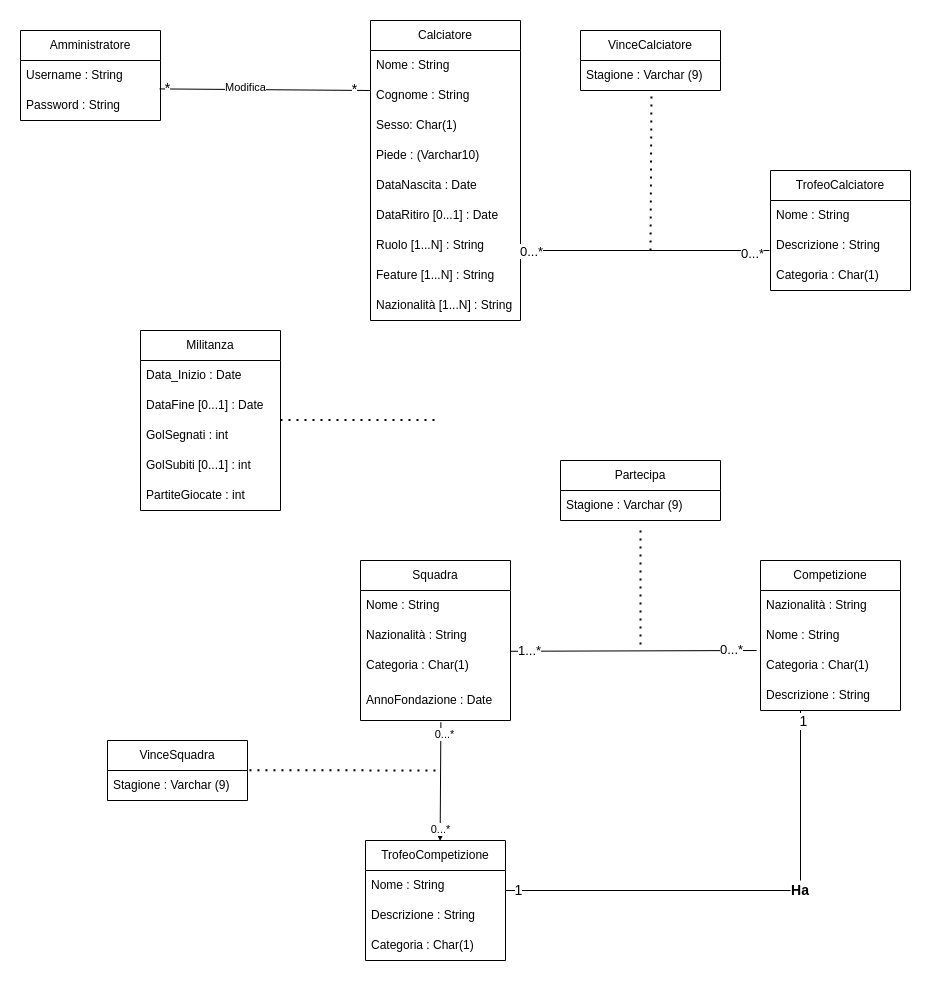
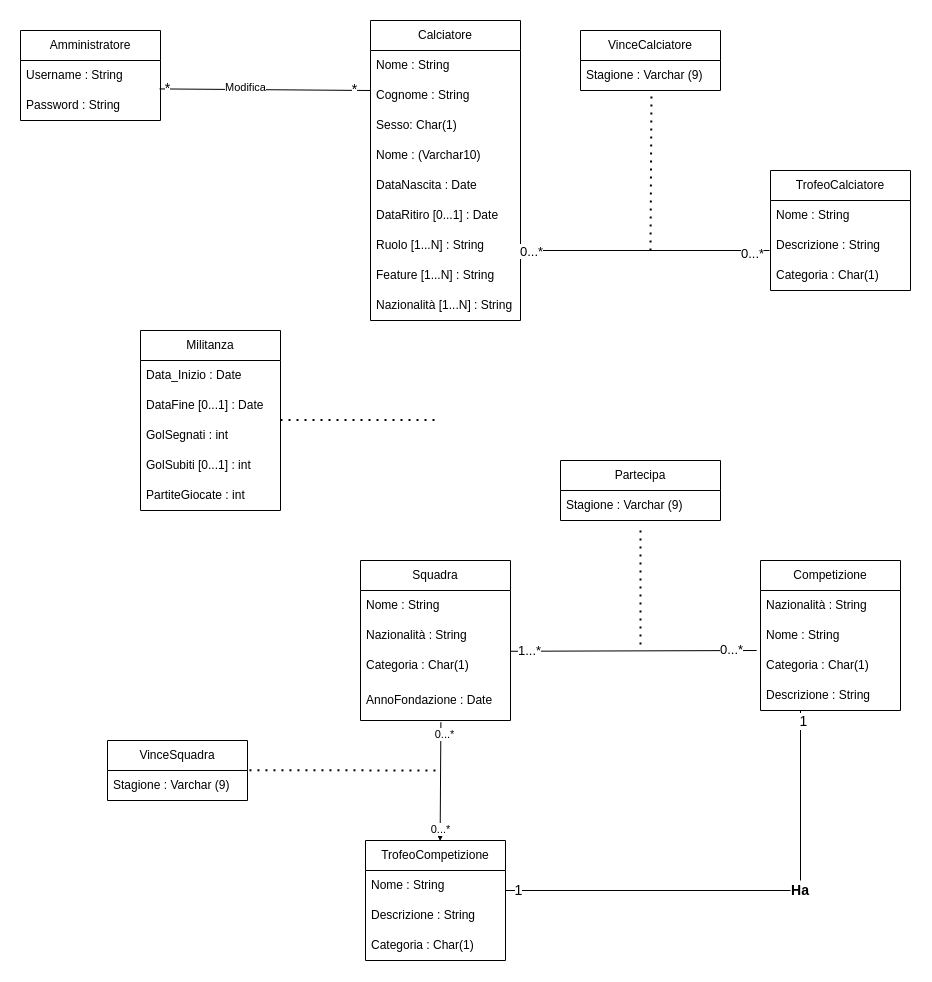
  <mxCell id="0" />
  <mxCell id="1" parent="0" />
  <mxCell id="2" value="Calciatore" style="swimlane;fontStyle=0;childLayout=stackLayout;horizontal=1;startSize=30;horizontalStack=0;resizeParent=1;resizeParentMax=0;resizeLast=0;collapsible=1;marginBottom=0;whiteSpace=wrap;html=1;" parent="1" vertex="1"><mxGeometry x="370" y="20" width="150" height="300" as="geometry" /></mxCell>
  <mxCell id="3" value="Nome : String" style="text;strokeColor=none;fillColor=none;align=left;verticalAlign=middle;spacingLeft=4;spacingRight=4;overflow=hidden;points=[[0,0.5],[1,0.5]];portConstraint=eastwest;rotatable=0;whiteSpace=wrap;html=1;" parent="2" vertex="1"><mxGeometry y="30" width="150" height="30" as="geometry" /></mxCell>
  <mxCell id="4" value="Cognome : String" style="text;strokeColor=none;fillColor=none;align=left;verticalAlign=middle;spacingLeft=4;spacingRight=4;overflow=hidden;points=[[0,0.5],[1,0.5]];portConstraint=eastwest;rotatable=0;whiteSpace=wrap;html=1;" parent="2" vertex="1"><mxGeometry y="60" width="150" height="30" as="geometry" /></mxCell>
  <mxCell id="5" value="Sesso: Char(1)" style="text;strokeColor=none;fillColor=none;align=left;verticalAlign=middle;spacingLeft=4;spacingRight=4;overflow=hidden;points=[[0,0.5],[1,0.5]];portConstraint=eastwest;rotatable=0;whiteSpace=wrap;html=1;" parent="2" vertex="1"><mxGeometry y="90" width="150" height="30" as="geometry" /></mxCell>
- <mxCell id="6" value="Piede : (Varchar10)" style="text;strokeColor=none;fillColor=none;align=left;verticalAlign=middle;spacingLeft=4;spacingRight=4;overflow=hidden;points=[[0,0.5],[1,0.5]];portConstraint=eastwest;rotatable=0;whiteSpace=wrap;html=1;" parent="2" vertex="1"><mxGeometry y="120" width="150" height="30" as="geometry" /></mxCell>
+ <mxCell id="6" value="Nome : (Varchar10)" style="text;strokeColor=none;fillColor=none;align=left;verticalAlign=middle;spacingLeft=4;spacingRight=4;overflow=hidden;points=[[0,0.5],[1,0.5]];portConstraint=eastwest;rotatable=0;whiteSpace=wrap;html=1;" parent="2" vertex="1"><mxGeometry y="120" width="150" height="30" as="geometry" /></mxCell>
  <mxCell id="7" value="DataNascita : Date" style="text;strokeColor=none;fillColor=none;align=left;verticalAlign=middle;spacingLeft=4;spacingRight=4;overflow=hidden;points=[[0,0.5],[1,0.5]];portConstraint=eastwest;rotatable=0;whiteSpace=wrap;html=1;" parent="2" vertex="1"><mxGeometry y="150" width="150" height="30" as="geometry" /></mxCell>
  <mxCell id="8" value="DataRitiro [0...1] : Date" style="text;strokeColor=none;fillColor=none;align=left;verticalAlign=middle;spacingLeft=4;spacingRight=4;overflow=hidden;points=[[0,0.5],[1,0.5]];portConstraint=eastwest;rotatable=0;whiteSpace=wrap;html=1;" parent="2" vertex="1"><mxGeometry y="180" width="150" height="30" as="geometry" /></mxCell>
  <mxCell id="9" value="Ruolo [1...N] : String" style="text;strokeColor=none;fillColor=none;align=left;verticalAlign=middle;spacingLeft=4;spacingRight=4;overflow=hidden;points=[[0,0.5],[1,0.5]];portConstraint=eastwest;rotatable=0;whiteSpace=wrap;html=1;" parent="2" vertex="1"><mxGeometry y="210" width="150" height="30" as="geometry" /></mxCell>
  <mxCell id="10" value="Feature [1...N] : String" style="text;strokeColor=none;fillColor=none;align=left;verticalAlign=middle;spacingLeft=4;spacingRight=4;overflow=hidden;points=[[0,0.5],[1,0.5]];portConstraint=eastwest;rotatable=0;whiteSpace=wrap;html=1;" parent="2" vertex="1"><mxGeometry y="240" width="150" height="30" as="geometry" /></mxCell>
  <mxCell id="11" value="Nazionalità [1...N] : String" style="text;strokeColor=none;fillColor=none;align=left;verticalAlign=middle;spacingLeft=4;spacingRight=4;overflow=hidden;points=[[0,0.5],[1,0.5]];portConstraint=eastwest;rotatable=0;whiteSpace=wrap;html=1;" parent="2" vertex="1"><mxGeometry y="270" width="150" height="30" as="geometry" /></mxCell>
  <mxCell id="12" value="Militanza" style="swimlane;fontStyle=0;childLayout=stackLayout;horizontal=1;startSize=30;horizontalStack=0;resizeParent=1;resizeParentMax=0;resizeLast=0;collapsible=1;marginBottom=0;whiteSpace=wrap;html=1;" parent="1" vertex="1"><mxGeometry x="140" y="330" width="140" height="180" as="geometry" /></mxCell>
  <mxCell id="13" value="Data_Inizio : Date" style="text;strokeColor=none;fillColor=none;align=left;verticalAlign=middle;spacingLeft=4;spacingRight=4;overflow=hidden;points=[[0,0.5],[1,0.5]];portConstraint=eastwest;rotatable=0;whiteSpace=wrap;html=1;" parent="12" vertex="1"><mxGeometry y="30" width="140" height="30" as="geometry" /></mxCell>
  <mxCell id="14" value="DataFine [0...1] : Date" style="text;strokeColor=none;fillColor=none;align=left;verticalAlign=middle;spacingLeft=4;spacingRight=4;overflow=hidden;points=[[0,0.5],[1,0.5]];portConstraint=eastwest;rotatable=0;whiteSpace=wrap;html=1;" parent="12" vertex="1"><mxGeometry y="60" width="140" height="30" as="geometry" /></mxCell>
  <mxCell id="15" value="GolSegnati : int" style="text;strokeColor=none;fillColor=none;align=left;verticalAlign=middle;spacingLeft=4;spacingRight=4;overflow=hidden;points=[[0,0.5],[1,0.5]];portConstraint=eastwest;rotatable=0;whiteSpace=wrap;html=1;" parent="12" vertex="1"><mxGeometry y="90" width="140" height="30" as="geometry" /></mxCell>
  <mxCell id="16" value="GolSubiti [0...1] : int" style="text;strokeColor=none;fillColor=none;align=left;verticalAlign=middle;spacingLeft=4;spacingRight=4;overflow=hidden;points=[[0,0.5],[1,0.5]];portConstraint=eastwest;rotatable=0;whiteSpace=wrap;html=1;" parent="12" vertex="1"><mxGeometry y="120" width="140" height="30" as="geometry" /></mxCell>
  <mxCell id="17" value="PartiteGiocate : int" style="text;strokeColor=none;fillColor=none;align=left;verticalAlign=middle;spacingLeft=4;spacingRight=4;overflow=hidden;points=[[0,0.5],[1,0.5]];portConstraint=eastwest;rotatable=0;whiteSpace=wrap;html=1;" parent="12" vertex="1"><mxGeometry y="150" width="140" height="30" as="geometry" /></mxCell>
  <mxCell id="18" value="TrofeoCalciatore" style="swimlane;fontStyle=0;childLayout=stackLayout;horizontal=1;startSize=30;horizontalStack=0;resizeParent=1;resizeParentMax=0;resizeLast=0;collapsible=1;marginBottom=0;whiteSpace=wrap;html=1;" parent="1" vertex="1"><mxGeometry x="770" y="170" width="140" height="120" as="geometry" /></mxCell>
  <mxCell id="19" value="Nome : String" style="text;strokeColor=none;fillColor=none;align=left;verticalAlign=middle;spacingLeft=4;spacingRight=4;overflow=hidden;points=[[0,0.5],[1,0.5]];portConstraint=eastwest;rotatable=0;whiteSpace=wrap;html=1;" parent="18" vertex="1"><mxGeometry y="30" width="140" height="30" as="geometry" /></mxCell>
  <mxCell id="20" value="Descrizione : String" style="text;strokeColor=none;fillColor=none;align=left;verticalAlign=middle;spacingLeft=4;spacingRight=4;overflow=hidden;points=[[0,0.5],[1,0.5]];portConstraint=eastwest;rotatable=0;whiteSpace=wrap;html=1;" parent="18" vertex="1"><mxGeometry y="60" width="140" height="30" as="geometry" /></mxCell>
  <mxCell id="21" value="Categoria&amp;nbsp;: Char(1)" style="text;strokeColor=none;fillColor=none;align=left;verticalAlign=middle;spacingLeft=4;spacingRight=4;overflow=hidden;points=[[0,0.5],[1,0.5]];portConstraint=eastwest;rotatable=0;whiteSpace=wrap;html=1;" parent="18" vertex="1"><mxGeometry y="90" width="140" height="30" as="geometry" /></mxCell>
  <mxCell id="22" value="VinceCalciatore" style="swimlane;fontStyle=0;childLayout=stackLayout;horizontal=1;startSize=30;horizontalStack=0;resizeParent=1;resizeParentMax=0;resizeLast=0;collapsible=1;marginBottom=0;whiteSpace=wrap;html=1;" parent="1" vertex="1"><mxGeometry x="580" y="30" width="140" height="60" as="geometry"><mxRectangle x="60" y="-20" width="70" height="30" as="alternateBounds" /></mxGeometry></mxCell>
  <mxCell id="23" value="Stagione : Varchar (9)" style="text;strokeColor=none;fillColor=none;align=left;verticalAlign=middle;spacingLeft=4;spacingRight=4;overflow=hidden;points=[[0,0.5],[1,0.5]];portConstraint=eastwest;rotatable=0;whiteSpace=wrap;html=1;" parent="22" vertex="1"><mxGeometry y="30" width="140" height="30" as="geometry" /></mxCell>
  <mxCell id="24" value="Competizione" style="swimlane;fontStyle=0;childLayout=stackLayout;horizontal=1;startSize=30;horizontalStack=0;resizeParent=1;resizeParentMax=0;resizeLast=0;collapsible=1;marginBottom=0;whiteSpace=wrap;html=1;" parent="1" vertex="1"><mxGeometry x="760" y="560" width="140" height="150" as="geometry" /></mxCell>
  <mxCell id="25" value="Nazionalità : String" style="text;strokeColor=none;fillColor=none;align=left;verticalAlign=middle;spacingLeft=4;spacingRight=4;overflow=hidden;points=[[0,0.5],[1,0.5]];portConstraint=eastwest;rotatable=0;whiteSpace=wrap;html=1;" parent="24" vertex="1"><mxGeometry y="30" width="140" height="30" as="geometry" /></mxCell>
  <mxCell id="26" value="Nome : String" style="text;strokeColor=none;fillColor=none;align=left;verticalAlign=middle;spacingLeft=4;spacingRight=4;overflow=hidden;points=[[0,0.5],[1,0.5]];portConstraint=eastwest;rotatable=0;whiteSpace=wrap;html=1;" parent="24" vertex="1"><mxGeometry y="60" width="140" height="30" as="geometry" /></mxCell>
  <mxCell id="27" value="Categoria&amp;nbsp;: Char(1)" style="text;strokeColor=none;fillColor=none;align=left;verticalAlign=middle;spacingLeft=4;spacingRight=4;overflow=hidden;points=[[0,0.5],[1,0.5]];portConstraint=eastwest;rotatable=0;whiteSpace=wrap;html=1;" parent="24" vertex="1"><mxGeometry y="90" width="140" height="30" as="geometry" /></mxCell>
  <mxCell id="28" value="Descrizione : String" style="text;strokeColor=none;fillColor=none;align=left;verticalAlign=middle;spacingLeft=4;spacingRight=4;overflow=hidden;points=[[0,0.5],[1,0.5]];portConstraint=eastwest;rotatable=0;whiteSpace=wrap;html=1;" parent="24" vertex="1"><mxGeometry y="120" width="140" height="30" as="geometry" /></mxCell>
  <mxCell id="29" value="Squadra" style="swimlane;fontStyle=0;childLayout=stackLayout;horizontal=1;startSize=30;horizontalStack=0;resizeParent=1;resizeParentMax=0;resizeLast=0;collapsible=1;marginBottom=0;whiteSpace=wrap;html=1;" parent="1" vertex="1"><mxGeometry x="360" y="560" width="150" height="160" as="geometry" /></mxCell>
  <mxCell id="30" value="Nome : String" style="text;strokeColor=none;fillColor=none;align=left;verticalAlign=middle;spacingLeft=4;spacingRight=4;overflow=hidden;points=[[0,0.5],[1,0.5]];portConstraint=eastwest;rotatable=0;whiteSpace=wrap;html=1;" parent="29" vertex="1"><mxGeometry y="30" width="150" height="30" as="geometry" /></mxCell>
  <mxCell id="31" value="Nazionalità : String" style="text;strokeColor=none;fillColor=none;align=left;verticalAlign=middle;spacingLeft=4;spacingRight=4;overflow=hidden;points=[[0,0.5],[1,0.5]];portConstraint=eastwest;rotatable=0;whiteSpace=wrap;html=1;" parent="29" vertex="1"><mxGeometry y="60" width="150" height="30" as="geometry" /></mxCell>
  <mxCell id="32" value="Categoria&amp;nbsp;: Char(1)" style="text;strokeColor=none;fillColor=none;align=left;verticalAlign=middle;spacingLeft=4;spacingRight=4;overflow=hidden;points=[[0,0.5],[1,0.5]];portConstraint=eastwest;rotatable=0;whiteSpace=wrap;html=1;" parent="29" vertex="1"><mxGeometry y="90" width="150" height="30" as="geometry" /></mxCell>
  <mxCell id="33" value="AnnoFondazione : Date" style="text;strokeColor=none;fillColor=none;align=left;verticalAlign=middle;spacingLeft=4;spacingRight=4;overflow=hidden;points=[[0,0.5],[1,0.5]];portConstraint=eastwest;rotatable=0;whiteSpace=wrap;html=1;" parent="29" vertex="1"><mxGeometry y="120" width="150" height="40" as="geometry" /></mxCell>
  <mxCell id="34" value="Partecipa" style="swimlane;fontStyle=0;childLayout=stackLayout;horizontal=1;startSize=30;horizontalStack=0;resizeParent=1;resizeParentMax=0;resizeLast=0;collapsible=1;marginBottom=0;whiteSpace=wrap;html=1;" parent="1" vertex="1"><mxGeometry x="560" y="460" width="160" height="60" as="geometry" /></mxCell>
  <mxCell id="35" value="Stagione : Varchar (9)" style="text;strokeColor=none;fillColor=none;align=left;verticalAlign=middle;spacingLeft=4;spacingRight=4;overflow=hidden;points=[[0,0.5],[1,0.5]];portConstraint=eastwest;rotatable=0;whiteSpace=wrap;html=1;" parent="34" vertex="1"><mxGeometry y="30" width="160" height="30" as="geometry" /></mxCell>
  <mxCell id="36" value="" style="endArrow=none;html=1;rounded=0;entryX=-0.02;entryY=0.691;entryDx=0;entryDy=0;entryPerimeter=0;exitX=1.007;exitY=0.717;exitDx=0;exitDy=0;exitPerimeter=0;" parent="1" edge="1"><mxGeometry width="50" height="50" relative="1" as="geometry"><mxPoint x="510" y="650.78" as="sourcePoint" /><mxPoint x="756.15" y="650" as="targetPoint" /></mxGeometry></mxCell>
  <mxCell id="37" value="1...*" style="edgeLabel;html=1;align=center;verticalAlign=middle;resizable=0;points=[];fontSize=13;" parent="36" vertex="1" connectable="0"><mxGeometry x="-0.842" y="1" relative="1" as="geometry"><mxPoint as="offset" /></mxGeometry></mxCell>
  <mxCell id="38" value="0...*" style="edgeLabel;html=1;align=center;verticalAlign=middle;resizable=0;points=[];fontSize=13;" parent="36" vertex="1" connectable="0"><mxGeometry x="0.796" y="2" relative="1" as="geometry"><mxPoint as="offset" /></mxGeometry></mxCell>
  <mxCell id="39" value="" style="endArrow=none;dashed=1;html=1;dashPattern=1 3;strokeWidth=2;rounded=0;" parent="1" edge="1"><mxGeometry width="50" height="50" relative="1" as="geometry"><mxPoint x="640" y="530" as="sourcePoint" /><mxPoint x="640" y="650" as="targetPoint" /></mxGeometry></mxCell>
  <mxCell id="40" value="" style="endArrow=none;dashed=1;html=1;dashPattern=1 3;strokeWidth=2;rounded=0;" parent="1" edge="1"><mxGeometry width="50" height="50" relative="1" as="geometry"><mxPoint x="280" y="419.5" as="sourcePoint" /><mxPoint x="440" y="419.5" as="targetPoint" /></mxGeometry></mxCell>
  <mxCell id="41" value="" style="endArrow=none;html=1;rounded=0;entryX=-0.007;entryY=0.667;entryDx=0;entryDy=0;entryPerimeter=0;" parent="1" target="20" edge="1"><mxGeometry width="50" height="50" relative="1" as="geometry"><mxPoint y="250" as="sourcePoint" x="520" /><mxPoint x="760" y="250" as="targetPoint" /></mxGeometry></mxCell>
  <mxCell id="42" value="0...*" style="edgeLabel;html=1;align=center;verticalAlign=middle;resizable=0;points=[];fontSize=13;" parent="41" vertex="1" connectable="0"><mxGeometry x="-0.912" relative="1" as="geometry"><mxPoint as="offset" /></mxGeometry></mxCell>
  <mxCell id="43" value="0...*" style="edgeLabel;html=1;align=center;verticalAlign=middle;resizable=0;points=[];fontSize=13;" parent="41" vertex="1" connectable="0"><mxGeometry x="0.863" y="-2" relative="1" as="geometry"><mxPoint as="offset" /></mxGeometry></mxCell>
  <mxCell id="44" value="" style="endArrow=none;dashed=1;html=1;dashPattern=1 3;strokeWidth=2;rounded=0;entryX=0.507;entryY=1.033;entryDx=0;entryDy=0;entryPerimeter=0;" parent="1" edge="1"><mxGeometry width="50" height="50" relative="1" as="geometry"><mxPoint x="650" y="250" as="sourcePoint" /><mxPoint x="650.98" y="90.99" as="targetPoint" /></mxGeometry></mxCell>
  <mxCell id="45" value="TrofeoCompetizione" style="swimlane;fontStyle=0;childLayout=stackLayout;horizontal=1;startSize=30;horizontalStack=0;resizeParent=1;resizeParentMax=0;resizeLast=0;collapsible=1;marginBottom=0;whiteSpace=wrap;html=1;" parent="1" vertex="1"><mxGeometry x="365" y="840" width="140" height="120" as="geometry" /></mxCell>
  <mxCell id="46" value="Nome : String" style="text;strokeColor=none;fillColor=none;align=left;verticalAlign=middle;spacingLeft=4;spacingRight=4;overflow=hidden;points=[[0,0.5],[1,0.5]];portConstraint=eastwest;rotatable=0;whiteSpace=wrap;html=1;" parent="45" vertex="1"><mxGeometry y="30" width="140" height="30" as="geometry" /></mxCell>
  <mxCell id="47" value="Descrizione : String" style="text;strokeColor=none;fillColor=none;align=left;verticalAlign=middle;spacingLeft=4;spacingRight=4;overflow=hidden;points=[[0,0.5],[1,0.5]];portConstraint=eastwest;rotatable=0;whiteSpace=wrap;html=1;" parent="45" vertex="1"><mxGeometry y="60" width="140" height="30" as="geometry" /></mxCell>
  <mxCell id="48" value="Categoria&amp;nbsp;: Char(1)" style="text;strokeColor=none;fillColor=none;align=left;verticalAlign=middle;spacingLeft=4;spacingRight=4;overflow=hidden;points=[[0,0.5],[1,0.5]];portConstraint=eastwest;rotatable=0;whiteSpace=wrap;html=1;" parent="45" vertex="1"><mxGeometry y="90" width="140" height="30" as="geometry" /></mxCell>
  <mxCell id="49" value="VinceSquadra" style="swimlane;fontStyle=0;childLayout=stackLayout;horizontal=1;startSize=30;horizontalStack=0;resizeParent=1;resizeParentMax=0;resizeLast=0;collapsible=1;marginBottom=0;whiteSpace=wrap;html=1;" parent="1" vertex="1"><mxGeometry x="107" y="740" width="140" height="60" as="geometry" /></mxCell>
  <mxCell id="50" value="Stagione : Varchar (9)" style="text;strokeColor=none;fillColor=none;align=left;verticalAlign=middle;spacingLeft=4;spacingRight=4;overflow=hidden;points=[[0,0.5],[1,0.5]];portConstraint=eastwest;rotatable=0;whiteSpace=wrap;html=1;" parent="49" vertex="1"><mxGeometry y="30" width="140" height="30" as="geometry" /></mxCell>
  <mxCell id="51" value="" style="endArrow=classic;html=1;rounded=0;entryX=0.533;entryY=0.004;entryDx=0;entryDy=0;exitX=0.536;exitY=1.042;exitDx=0;exitDy=0;exitPerimeter=0;entryPerimeter=0;" parent="1" source="33" target="45" edge="1"><mxGeometry width="50" height="50" relative="1" as="geometry"><mxPoint x="350" y="750" as="sourcePoint" /><mxPoint x="710" y="750" as="targetPoint" /></mxGeometry></mxCell>
  <mxCell id="52" value="0...*" style="edgeLabel;html=1;align=center;verticalAlign=middle;resizable=0;points=[];" parent="51" vertex="1" connectable="0"><mxGeometry x="-0.796" y="3" relative="1" as="geometry"><mxPoint as="offset" /></mxGeometry></mxCell>
  <mxCell id="53" value="0...*" style="edgeLabel;html=1;align=center;verticalAlign=middle;resizable=0;points=[];" parent="51" vertex="1" connectable="0"><mxGeometry x="0.797" relative="1" as="geometry"><mxPoint as="offset" /></mxGeometry></mxCell>
  <mxCell id="54" value="" style="endArrow=none;dashed=1;html=1;dashPattern=1 3;strokeWidth=2;rounded=0;exitX=1.014;exitY=-0.011;exitDx=0;exitDy=0;exitPerimeter=0;" parent="1" source="50" edge="1"><mxGeometry width="50" height="50" relative="1" as="geometry"><mxPoint x="180" y="770" as="sourcePoint" /><mxPoint x="440" y="770" as="targetPoint" /></mxGeometry></mxCell>
  <mxCell id="55" value="" style="endArrow=none;html=1;rounded=0;" parent="1" edge="1"><mxGeometry width="50" height="50" relative="1" as="geometry"><mxPoint x="505" y="890" as="sourcePoint" /><mxPoint x="790" y="890" as="targetPoint" /></mxGeometry></mxCell>
  <mxCell id="56" value="&lt;font style=&quot;font-size: 14px;&quot;&gt;1&lt;/font&gt;" style="edgeLabel;html=1;align=center;verticalAlign=middle;resizable=0;points=[];" parent="55" vertex="1" connectable="0"><mxGeometry x="-0.916" y="1" relative="1" as="geometry"><mxPoint as="offset" /></mxGeometry></mxCell>
  <mxCell id="57" value="" style="endArrow=none;html=1;rounded=0;" parent="1" edge="1"><mxGeometry width="50" height="50" relative="1" as="geometry"><mxPoint x="800" y="880" as="sourcePoint" /><mxPoint x="800" y="710" as="targetPoint" /></mxGeometry></mxCell>
  <mxCell id="58" value="&lt;font style=&quot;font-size: 14px;&quot;&gt;1&lt;/font&gt;" style="edgeLabel;html=1;align=center;verticalAlign=middle;resizable=0;points=[];" parent="57" vertex="1" connectable="0"><mxGeometry x="0.878" y="-2" relative="1" as="geometry"><mxPoint as="offset" /></mxGeometry></mxCell>
  <mxCell id="59" value="&lt;font style=&quot;font-size: 14px;&quot;&gt;&lt;b&gt;Ha&lt;/b&gt;&lt;/font&gt;" style="text;html=1;strokeColor=none;fillColor=none;align=center;verticalAlign=middle;whiteSpace=wrap;rounded=0;" parent="1" vertex="1"><mxGeometry x="770" y="880" width="60" height="20" as="geometry" /></mxCell>
  <mxCell id="60" value="Amministratore" style="swimlane;fontStyle=0;childLayout=stackLayout;horizontal=1;startSize=30;horizontalStack=0;resizeParent=1;resizeParentMax=0;resizeLast=0;collapsible=1;marginBottom=0;whiteSpace=wrap;html=1;" parent="1" vertex="1"><mxGeometry x="20" y="30" width="140" height="90" as="geometry" /></mxCell>
  <mxCell id="61" value="Username : String" style="text;strokeColor=none;fillColor=none;align=left;verticalAlign=middle;spacingLeft=4;spacingRight=4;overflow=hidden;points=[[0,0.5],[1,0.5]];portConstraint=eastwest;rotatable=0;whiteSpace=wrap;html=1;" parent="60" vertex="1"><mxGeometry y="30" width="140" height="30" as="geometry" /></mxCell>
  <mxCell id="62" value="Password : String" style="text;strokeColor=none;fillColor=none;align=left;verticalAlign=middle;spacingLeft=4;spacingRight=4;overflow=hidden;points=[[0,0.5],[1,0.5]];portConstraint=eastwest;rotatable=0;whiteSpace=wrap;html=1;" parent="60" vertex="1"><mxGeometry y="60" width="140" height="30" as="geometry" /></mxCell>
  <mxCell id="63" value="" style="endArrow=none;html=1;rounded=0;exitX=0.993;exitY=0.947;exitDx=0;exitDy=0;exitPerimeter=0;" parent="1" source="61" edge="1"><mxGeometry width="50" height="50" relative="1" as="geometry"><mxPoint x="530" y="260" as="sourcePoint" /><mxPoint x="370" y="90" as="targetPoint" /></mxGeometry></mxCell>
  <mxCell id="64" value="Modifica" style="edgeLabel;html=1;align=center;verticalAlign=middle;resizable=0;points=[];" parent="63" vertex="1" connectable="0"><mxGeometry x="-0.198" y="3" relative="1" as="geometry"><mxPoint as="offset" /></mxGeometry></mxCell>
  <mxCell id="65" value="&lt;font style=&quot;font-size: 14px;&quot;&gt;*&lt;/font&gt;" style="edgeLabel;html=1;align=center;verticalAlign=middle;resizable=0;points=[];" parent="63" vertex="1" connectable="0"><mxGeometry x="-0.93" y="1" relative="1" as="geometry"><mxPoint as="offset" /></mxGeometry></mxCell>
  <mxCell id="66" value="&lt;font style=&quot;font-size: 14px;&quot;&gt;*&lt;/font&gt;" style="edgeLabel;html=1;align=center;verticalAlign=middle;resizable=0;points=[];" parent="63" vertex="1" connectable="0"><mxGeometry x="0.838" y="1" relative="1" as="geometry"><mxPoint as="offset" /></mxGeometry></mxCell>
